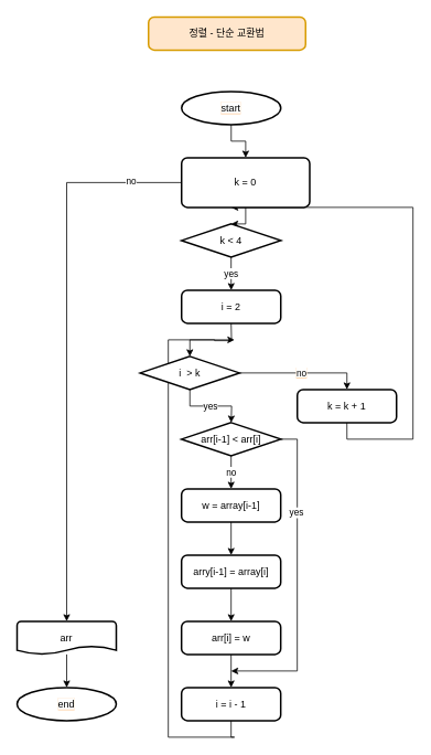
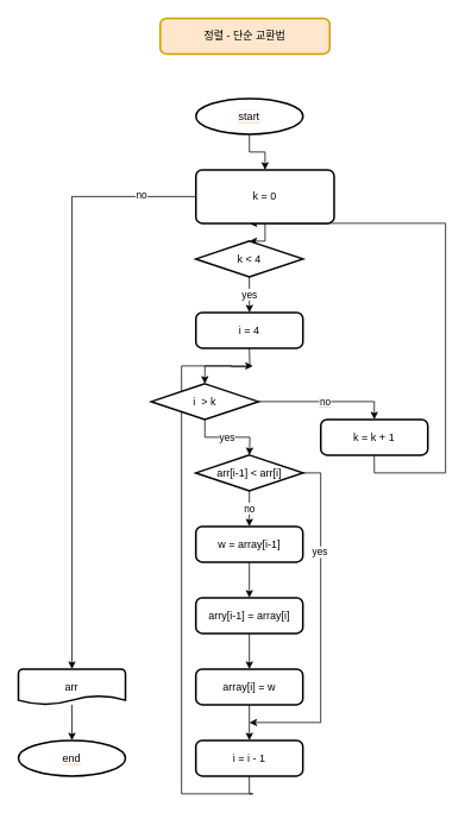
  <mxCell id="0" />
  <mxCell id="1" parent="0" />
  <mxCell id="2" value="정렬 - 단순 교환법" style="rounded=1;whiteSpace=wrap;html=1;absoluteArcSize=1;arcSize=14;strokeWidth=2;fillColor=#ffe6cc;strokeColor=#d79b00;" parent="1" vertex="1"><mxGeometry x="179" y="20" width="190" height="40" as="geometry" /></mxCell>
  <mxCell id="3" value="no" style="edgeStyle=orthogonalEdgeStyle;rounded=0;orthogonalLoop=1;jettySize=auto;html=1;" parent="1" source="6" edge="1"><mxGeometry relative="1" as="geometry"><mxPoint x="278.91" y="590" as="targetPoint" /></mxGeometry></mxCell>
  <mxCell id="4" style="edgeStyle=orthogonalEdgeStyle;rounded=0;orthogonalLoop=1;jettySize=auto;html=1;exitX=1;exitY=0.5;exitDx=0;exitDy=0;exitPerimeter=0;" parent="1" source="6" edge="1"><mxGeometry relative="1" as="geometry"><mxPoint x="278.91" y="810" as="targetPoint" /><Array as="points"><mxPoint x="358.91" y="530" /><mxPoint x="358.91" y="810" /></Array><mxPoint x="338.91" y="520" as="sourcePoint" /></mxGeometry></mxCell>
  <mxCell id="5" value="yes" style="edgeLabel;html=1;align=center;verticalAlign=middle;resizable=0;points=[];" parent="4" vertex="1" connectable="0"><mxGeometry x="-0.433" y="-1" relative="1" as="geometry"><mxPoint as="offset" /></mxGeometry></mxCell>
  <mxCell id="6" value="arr[i-1] &amp;lt; arr[i]" style="strokeWidth=2;html=1;shape=mxgraph.flowchart.decision;whiteSpace=wrap;" parent="1" vertex="1"><mxGeometry x="218.91" y="510" width="120" height="40" as="geometry" /></mxCell>
  <mxCell id="7" value="" style="edgeStyle=orthogonalEdgeStyle;rounded=0;orthogonalLoop=1;jettySize=auto;html=1;" parent="1" source="8" target="12" edge="1"><mxGeometry relative="1" as="geometry" /></mxCell>
  <mxCell id="8" value="w = array[i-1]" style="rounded=1;whiteSpace=wrap;html=1;absoluteArcSize=1;arcSize=14;strokeWidth=2;" parent="1" vertex="1"><mxGeometry x="218.91" y="590" width="120" height="40" as="geometry" /></mxCell>
  <mxCell id="9" value="" style="edgeStyle=orthogonalEdgeStyle;rounded=0;orthogonalLoop=1;jettySize=auto;html=1;" parent="1" source="10" target="14" edge="1"><mxGeometry relative="1" as="geometry" /></mxCell>
- <mxCell id="10" value="arr[i] = w" style="rounded=1;whiteSpace=wrap;html=1;absoluteArcSize=1;arcSize=14;strokeWidth=2;" parent="1" vertex="1"><mxGeometry x="218.91" y="750" width="120" height="40" as="geometry" /></mxCell>
+ <mxCell id="10" value="array[i] = w" style="rounded=1;whiteSpace=wrap;html=1;absoluteArcSize=1;arcSize=14;strokeWidth=2;" parent="1" vertex="1"><mxGeometry x="218.91" y="750" width="120" height="40" as="geometry" /></mxCell>
  <mxCell id="11" value="" style="edgeStyle=orthogonalEdgeStyle;rounded=0;orthogonalLoop=1;jettySize=auto;html=1;" parent="1" source="12" target="10" edge="1"><mxGeometry relative="1" as="geometry" /></mxCell>
  <mxCell id="12" value="arry[i-1] = array[i]" style="rounded=1;whiteSpace=wrap;html=1;absoluteArcSize=1;arcSize=14;strokeWidth=2;" parent="1" vertex="1"><mxGeometry x="218.91" y="670" width="120" height="40" as="geometry" /></mxCell>
  <mxCell id="13" style="edgeStyle=orthogonalEdgeStyle;rounded=0;orthogonalLoop=1;jettySize=auto;html=1;exitX=0.5;exitY=1;exitDx=0;exitDy=0;" parent="1" edge="1"><mxGeometry relative="1" as="geometry"><mxPoint x="282.94" y="410" as="targetPoint" /><Array as="points"><mxPoint x="282.94" y="890" /><mxPoint x="202.94" y="890" /><mxPoint x="202.94" y="410" /><mxPoint x="282.94" y="410" /></Array><mxPoint x="278.91" y="870" as="sourcePoint" /></mxGeometry></mxCell>
  <mxCell id="14" value="i = i - 1" style="rounded=1;whiteSpace=wrap;html=1;absoluteArcSize=1;arcSize=14;strokeWidth=2;fillColor=#FFFFFF;strokeColor=#000000;" parent="1" vertex="1"><mxGeometry x="218.91" y="830" width="120" height="40" as="geometry" /></mxCell>
  <mxCell id="15" value="" style="edgeStyle=orthogonalEdgeStyle;rounded=0;orthogonalLoop=1;jettySize=auto;html=1;" edge="1" parent="1" target="18"><mxGeometry relative="1" as="geometry"><mxPoint x="278.94" y="390" as="sourcePoint" /></mxGeometry></mxCell>
  <mxCell id="16" value="yes" style="edgeStyle=orthogonalEdgeStyle;rounded=0;orthogonalLoop=1;jettySize=auto;html=1;" edge="1" parent="1" source="18"><mxGeometry relative="1" as="geometry"><mxPoint x="279" y="510" as="targetPoint" /></mxGeometry></mxCell>
  <mxCell id="17" value="&lt;span style=&quot;background-color: rgb(255 , 255 , 255)&quot;&gt;no&lt;/span&gt;" style="edgeStyle=orthogonalEdgeStyle;rounded=0;orthogonalLoop=1;jettySize=auto;html=1;exitX=1;exitY=0.5;exitDx=0;exitDy=0;exitPerimeter=0;entryX=0.5;entryY=0;entryDx=0;entryDy=0;labelBackgroundColor=#FFCC99;" edge="1" parent="1" source="18" target="21"><mxGeometry relative="1" as="geometry" /></mxCell>
  <mxCell id="18" value="i&amp;nbsp; &amp;gt; k" style="strokeWidth=2;html=1;shape=mxgraph.flowchart.decision;whiteSpace=wrap;" vertex="1" parent="1"><mxGeometry x="169" y="430" width="120" height="40" as="geometry" /></mxCell>
- <mxCell id="19" value="i = 2" style="rounded=1;whiteSpace=wrap;html=1;absoluteArcSize=1;arcSize=14;strokeWidth=2;" vertex="1" parent="1"><mxGeometry x="218.97" y="350" width="120" height="40" as="geometry" /></mxCell>
+ <mxCell id="19" value="i = 4" style="rounded=1;whiteSpace=wrap;html=1;absoluteArcSize=1;arcSize=14;strokeWidth=2;" vertex="1" parent="1"><mxGeometry x="218.97" y="350" width="120" height="40" as="geometry" /></mxCell>
  <mxCell id="20" style="edgeStyle=orthogonalEdgeStyle;rounded=0;orthogonalLoop=1;jettySize=auto;html=1;exitX=0.5;exitY=1;exitDx=0;exitDy=0;labelBackgroundColor=#FFCC99;" edge="1" parent="1" source="21"><mxGeometry relative="1" as="geometry"><mxPoint x="278.94" y="250" as="targetPoint" /><Array as="points"><mxPoint x="418.94" y="530" /><mxPoint x="498.94" y="530" /><mxPoint x="498.94" y="250" /></Array></mxGeometry></mxCell>
  <mxCell id="21" value="k = k + 1" style="rounded=1;whiteSpace=wrap;html=1;absoluteArcSize=1;arcSize=14;strokeWidth=2;" vertex="1" parent="1"><mxGeometry x="358.97" y="470" width="120" height="40" as="geometry" /></mxCell>
  <mxCell id="22" value="" style="edgeStyle=orthogonalEdgeStyle;rounded=0;orthogonalLoop=1;jettySize=auto;html=1;labelBackgroundColor=#FFCC99;" edge="1" parent="1" source="25" target="27"><mxGeometry relative="1" as="geometry" /></mxCell>
  <mxCell id="23" style="edgeStyle=orthogonalEdgeStyle;rounded=0;orthogonalLoop=1;jettySize=auto;html=1;entryX=0.5;entryY=0;entryDx=0;entryDy=0;entryPerimeter=0;labelBackgroundColor=#FFFFFF;fontColor=#000000;" edge="1" parent="1" source="25" target="32"><mxGeometry relative="1" as="geometry" /></mxCell>
  <mxCell id="24" value="no" style="edgeLabel;html=1;align=center;verticalAlign=middle;resizable=0;points=[];fontColor=#000000;" vertex="1" connectable="0" parent="23"><mxGeometry x="-0.819" y="-2" relative="1" as="geometry"><mxPoint as="offset" /></mxGeometry></mxCell>
  <mxCell id="25" value="k = 0" style="rounded=1;whiteSpace=wrap;html=1;absoluteArcSize=1;arcSize=14;strokeWidth=2;" vertex="1" parent="1"><mxGeometry x="218.97" y="190" width="155" height="60" as="geometry" /></mxCell>
  <mxCell id="26" value="yes" style="edgeStyle=orthogonalEdgeStyle;rounded=0;orthogonalLoop=1;jettySize=auto;html=1;labelBackgroundColor=#FFFFFF;fontColor=#000000;" edge="1" parent="1" source="27" target="19"><mxGeometry relative="1" as="geometry" /></mxCell>
  <mxCell id="27" value="k &amp;lt; 4" style="strokeWidth=2;html=1;shape=mxgraph.flowchart.decision;whiteSpace=wrap;fillColor=#FFFFFF;strokeColor=#000000;" vertex="1" parent="1"><mxGeometry x="218.94" y="270" width="120" height="40" as="geometry" /></mxCell>
  <mxCell id="28" value="" style="edgeStyle=orthogonalEdgeStyle;rounded=0;orthogonalLoop=1;jettySize=auto;html=1;labelBackgroundColor=#FFFFFF;fontColor=#000000;" edge="1" parent="1" source="29" target="25"><mxGeometry relative="1" as="geometry" /></mxCell>
  <mxCell id="29" value="&lt;span style=&quot;background-color: rgb(255 , 255 , 255)&quot;&gt;start&lt;/span&gt;" style="strokeWidth=2;html=1;shape=mxgraph.flowchart.start_2;whiteSpace=wrap;labelBackgroundColor=#FFCC99;gradientColor=none;" vertex="1" parent="1"><mxGeometry x="219" y="110" width="120" height="40" as="geometry" /></mxCell>
  <mxCell id="30" value="&lt;span style=&quot;background-color: rgb(255 , 255 , 255)&quot;&gt;end&lt;/span&gt;" style="strokeWidth=2;html=1;shape=mxgraph.flowchart.start_2;whiteSpace=wrap;labelBackgroundColor=#FFCC99;gradientColor=none;" vertex="1" parent="1"><mxGeometry x="20" y="830" width="120" height="40" as="geometry" /></mxCell>
  <mxCell id="31" value="" style="edgeStyle=orthogonalEdgeStyle;rounded=0;orthogonalLoop=1;jettySize=auto;html=1;labelBackgroundColor=#FFFFFF;fontColor=#000000;" edge="1" parent="1" source="32" target="30"><mxGeometry relative="1" as="geometry" /></mxCell>
  <mxCell id="32" value="arr" style="strokeWidth=2;html=1;shape=mxgraph.flowchart.document2;whiteSpace=wrap;size=0.25;labelBackgroundColor=#FFFFFF;fontColor=#000000;fillColor=#FFFFFF;gradientColor=none;" vertex="1" parent="1"><mxGeometry x="20" y="750" width="120" height="40" as="geometry" /></mxCell>
